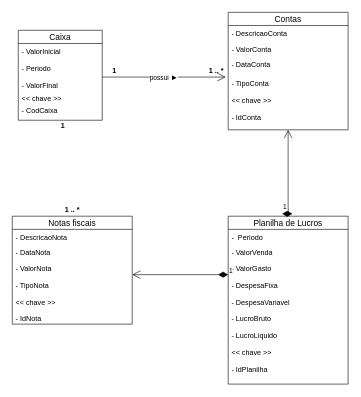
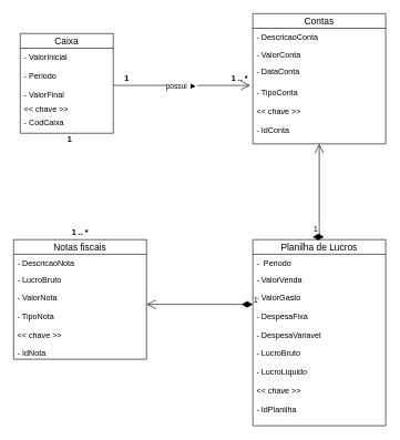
  <mxCell id="0" />
  <mxCell id="1" parent="0" />
  <mxCell id="2" value="Planilha de Lucros" style="swimlane;fontStyle=0;childLayout=stackLayout;horizontal=1;startSize=22;horizontalStack=0;resizeParent=1;resizeParentMax=0;resizeLast=0;collapsible=1;marginBottom=0;align=center;fontSize=14;" parent="1" vertex="1"><mxGeometry x="380" y="360" width="200" height="280" as="geometry" /></mxCell>
  <mxCell id="3" value="-  Periodo" style="text;strokeColor=none;fillColor=none;spacingLeft=4;spacingRight=4;overflow=hidden;rotatable=0;points=[[0,0.5],[1,0.5]];portConstraint=eastwest;fontSize=12;" parent="2" vertex="1"><mxGeometry y="22" width="200" height="26" as="geometry" /></mxCell>
  <mxCell id="4" value="- ValorVenda" style="text;strokeColor=none;fillColor=none;spacingLeft=4;spacingRight=4;overflow=hidden;rotatable=0;points=[[0,0.5],[1,0.5]];portConstraint=eastwest;fontSize=12;" parent="2" vertex="1"><mxGeometry y="48" width="200" height="26" as="geometry" /></mxCell>
  <mxCell id="5" value="- ValorGasto&#10;&#10;- DespesaFixa&#10;&#10;- DespesaVariavel&#10;&#10;- LucroBruto&#10;&#10;- LucroLiquido&#10;&#10;&lt;&lt; chave &gt;&gt;&#10;&#10;- IdPlanilha" style="text;strokeColor=none;fillColor=none;spacingLeft=4;spacingRight=4;overflow=hidden;rotatable=0;points=[[0,0.5],[1,0.5]];portConstraint=eastwest;fontSize=12;" parent="2" vertex="1"><mxGeometry y="74" width="200" height="206" as="geometry" /></mxCell>
  <mxCell id="6" value="Notas fiscais" style="swimlane;fontStyle=0;childLayout=stackLayout;horizontal=1;startSize=22;horizontalStack=0;resizeParent=1;resizeParentMax=0;resizeLast=0;collapsible=1;marginBottom=0;align=center;fontSize=14;" parent="1" vertex="1"><mxGeometry x="20" y="360" width="200" height="180" as="geometry" /></mxCell>
  <mxCell id="7" value="- DescricaoNota" style="text;strokeColor=none;fillColor=none;spacingLeft=4;spacingRight=4;overflow=hidden;rotatable=0;points=[[0,0.5],[1,0.5]];portConstraint=eastwest;fontSize=12;" parent="6" vertex="1"><mxGeometry y="22" width="200" height="26" as="geometry" /></mxCell>
- <mxCell id="8" value="- DataNota" style="text;strokeColor=none;fillColor=none;spacingLeft=4;spacingRight=4;overflow=hidden;rotatable=0;points=[[0,0.5],[1,0.5]];portConstraint=eastwest;fontSize=12;" parent="6" vertex="1"><mxGeometry y="48" width="200" height="26" as="geometry" /></mxCell>
+ <mxCell id="8" value="- LucroBruto" style="text;strokeColor=none;fillColor=none;spacingLeft=4;spacingRight=4;overflow=hidden;rotatable=0;points=[[0,0.5],[1,0.5]];portConstraint=eastwest;fontSize=12;" parent="6" vertex="1"><mxGeometry y="48" width="200" height="26" as="geometry" /></mxCell>
  <mxCell id="9" value="- ValorNota&#10;&#10;- TipoNota&#10;&#10;&lt;&lt; chave &gt;&gt;&#10;&#10;- IdNota" style="text;strokeColor=none;fillColor=none;spacingLeft=4;spacingRight=4;overflow=hidden;rotatable=0;points=[[0,0.5],[1,0.5]];portConstraint=eastwest;fontSize=12;" parent="6" vertex="1"><mxGeometry y="74" width="200" height="106" as="geometry" /></mxCell>
  <mxCell id="10" value="1" style="endArrow=open;html=1;endSize=12;startArrow=diamondThin;startSize=14;startFill=1;edgeStyle=orthogonalEdgeStyle;align=left;verticalAlign=bottom;" parent="1" edge="1"><mxGeometry x="-1" y="3" relative="1" as="geometry"><mxPoint x="380" y="457.5" as="sourcePoint" /><mxPoint x="220" y="457.5" as="targetPoint" /></mxGeometry></mxCell>
  <mxCell id="11" value="Contas" style="swimlane;fontStyle=0;childLayout=stackLayout;horizontal=1;startSize=22;horizontalStack=0;resizeParent=1;resizeParentMax=0;resizeLast=0;collapsible=1;marginBottom=0;align=center;fontSize=14;" parent="1" vertex="1"><mxGeometry x="380" y="20" width="200" height="196" as="geometry" /></mxCell>
  <mxCell id="12" value="- DescricaoConta" style="text;strokeColor=none;fillColor=none;spacingLeft=4;spacingRight=4;overflow=hidden;rotatable=0;points=[[0,0.5],[1,0.5]];portConstraint=eastwest;fontSize=12;" parent="11" vertex="1"><mxGeometry y="22" width="200" height="26" as="geometry" /></mxCell>
  <mxCell id="13" value="- ValorConta" style="text;strokeColor=none;fillColor=none;spacingLeft=4;spacingRight=4;overflow=hidden;rotatable=0;points=[[0,0.5],[1,0.5]];portConstraint=eastwest;fontSize=12;" parent="11" vertex="1"><mxGeometry y="48" width="200" height="26" as="geometry" /></mxCell>
  <mxCell id="14" value="- DataConta" style="text;strokeColor=none;fillColor=none;spacingLeft=4;spacingRight=4;overflow=hidden;rotatable=0;points=[[0,0.5],[1,0.5]];portConstraint=eastwest;fontSize=12;" parent="11" vertex="1"><mxGeometry y="74" width="200" height="32" as="geometry" /></mxCell>
  <mxCell id="15" value="- TipoConta&#10;&#10;&lt;&lt; chave &gt;&gt;&#10;&#10;- IdConta" style="text;strokeColor=none;fillColor=none;spacingLeft=4;spacingRight=4;overflow=hidden;rotatable=0;points=[[0,0.5],[1,0.5]];portConstraint=eastwest;fontSize=12;" parent="11" vertex="1"><mxGeometry y="106" width="200" height="90" as="geometry" /></mxCell>
  <mxCell id="16" value="1" style="endArrow=open;html=1;endSize=12;startArrow=diamondThin;startSize=14;startFill=1;edgeStyle=orthogonalEdgeStyle;align=left;verticalAlign=bottom;" parent="1" edge="1"><mxGeometry x="-1" y="3" relative="1" as="geometry"><mxPoint x="470" y="356" as="sourcePoint" /><mxPoint x="480" y="216" as="targetPoint" /><Array as="points"><mxPoint x="480" y="356" /></Array></mxGeometry></mxCell>
  <mxCell id="17" value="&lt;&lt; chave &gt;&gt;" style="text;strokeColor=none;fillColor=none;spacingLeft=4;spacingRight=4;overflow=hidden;rotatable=0;points=[[0,0.5],[1,0.5]];portConstraint=eastwest;fontSize=12;" parent="1" vertex="1"><mxGeometry x="30" y="150" width="140" height="26" as="geometry" /></mxCell>
  <mxCell id="18" value="Caixa" style="swimlane;fontStyle=0;childLayout=stackLayout;horizontal=1;startSize=22;horizontalStack=0;resizeParent=1;resizeParentMax=0;resizeLast=0;collapsible=1;marginBottom=0;align=center;fontSize=14;" parent="1" vertex="1"><mxGeometry x="30" y="50" width="140" height="150" as="geometry" /></mxCell>
  <mxCell id="19" value="- ValorInicial&#10;&#10;- Periodo&#10;&#10;- ValorFinal&#10;" style="text;strokeColor=none;fillColor=none;spacingLeft=4;spacingRight=4;overflow=hidden;rotatable=0;points=[[0,0.5],[1,0.5]];portConstraint=eastwest;fontSize=12;" parent="18" vertex="1"><mxGeometry y="22" width="140" height="98" as="geometry" /></mxCell>
  <mxCell id="20" value="- CodCaixa" style="text;strokeColor=none;fillColor=none;spacingLeft=4;spacingRight=4;overflow=hidden;rotatable=0;points=[[0,0.5],[1,0.5]];portConstraint=eastwest;fontSize=12;" parent="18" vertex="1"><mxGeometry y="120" width="140" height="30" as="geometry" /></mxCell>
  <mxCell id="21" value="&lt;b&gt;1&lt;/b&gt;" style="text;html=1;align=center;verticalAlign=middle;resizable=0;points=[];autosize=1;" vertex="1" parent="1"><mxGeometry x="180" y="108" width="20" height="20" as="geometry" /></mxCell>
  <mxCell id="22" value="&lt;b&gt;1 .. *&lt;/b&gt;" style="text;html=1;align=center;verticalAlign=middle;resizable=0;points=[];autosize=1;" vertex="1" parent="1"><mxGeometry x="340" y="108" width="40" height="20" as="geometry" /></mxCell>
  <mxCell id="23" value="possui&amp;nbsp;&lt;span style=&quot;font-family: &amp;#34;roboto&amp;#34; , &amp;#34;arial&amp;#34; , sans-serif ; font-size: 13px ; text-align: left&quot;&gt;►&lt;/span&gt;" style="endArrow=open;endFill=1;endSize=12;html=1;entryX=-0.02;entryY=0.022;entryDx=0;entryDy=0;entryPerimeter=0;" edge="1" parent="1" target="15"><mxGeometry width="160" relative="1" as="geometry"><mxPoint x="170" y="128" as="sourcePoint" /><mxPoint x="330" y="128" as="targetPoint" /></mxGeometry></mxCell>
  <mxCell id="24" value="&lt;b&gt;1&lt;/b&gt;" style="text;html=1;align=center;verticalAlign=middle;resizable=0;points=[];autosize=1;" vertex="1" parent="1"><mxGeometry x="94" y="200" width="20" height="20" as="geometry" /></mxCell>
  <mxCell id="25" value="&lt;b&gt;1 .. *&lt;/b&gt;" style="text;html=1;align=center;verticalAlign=middle;resizable=0;points=[];autosize=1;" vertex="1" parent="1"><mxGeometry x="100" y="340" width="40" height="20" as="geometry" /></mxCell>
